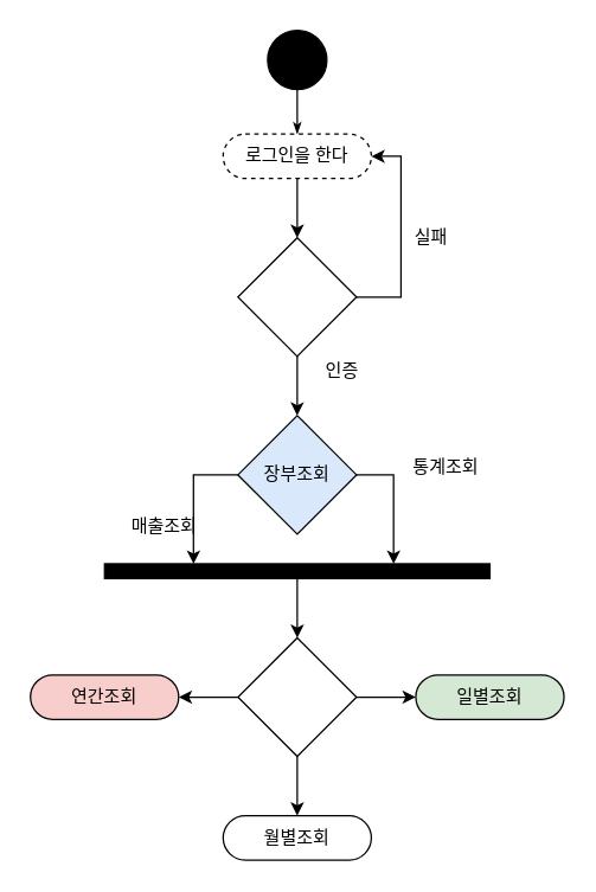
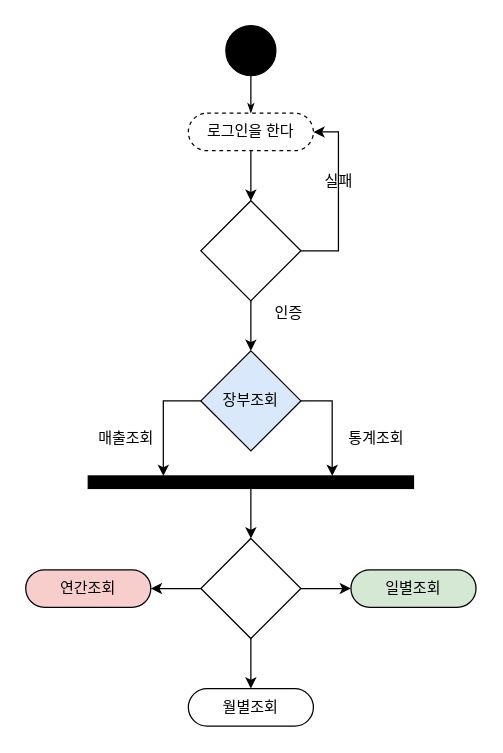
  <mxCell id="0" />
  <mxCell id="1" parent="0" />
  <mxCell id="2" style="edgeStyle=orthogonalEdgeStyle;rounded=0;orthogonalLoop=1;jettySize=auto;html=1;" edge="1" parent="1" source="3"><mxGeometry relative="1" as="geometry"><mxPoint x="200" y="430" as="targetPoint" /></mxGeometry></mxCell>
  <mxCell id="3" value="" style="whiteSpace=wrap;html=1;rounded=0;shadow=0;comic=0;labelBackgroundColor=none;strokeWidth=1;fillColor=#000000;fontFamily=Verdana;fontSize=12;align=center;rotation=0;" parent="1" vertex="1"><mxGeometry x="70" y="380" width="260" height="10" as="geometry" /></mxCell>
  <mxCell id="4" style="edgeStyle=orthogonalEdgeStyle;rounded=0;html=1;labelBackgroundColor=none;startArrow=none;startFill=0;startSize=5;endArrow=classicThin;endFill=1;endSize=5;jettySize=auto;orthogonalLoop=1;strokeWidth=1;fontFamily=Verdana;fontSize=12" edge="1" parent="1" source="5" target="7"><mxGeometry relative="1" as="geometry" /></mxCell>
  <mxCell id="5" value="" style="ellipse;whiteSpace=wrap;html=1;rounded=0;shadow=0;comic=0;labelBackgroundColor=none;strokeWidth=1;fillColor=#000000;fontFamily=Verdana;fontSize=12;align=center;" vertex="1" parent="1"><mxGeometry x="180" y="20" width="40" height="40" as="geometry" /></mxCell>
  <mxCell id="6" style="edgeStyle=orthogonalEdgeStyle;rounded=0;orthogonalLoop=1;jettySize=auto;html=1;" edge="1" parent="1" source="7"><mxGeometry relative="1" as="geometry"><mxPoint x="200" y="160" as="targetPoint" /></mxGeometry></mxCell>
  <mxCell id="7" value="로그인을 한다" style="rounded=1;whiteSpace=wrap;html=1;shadow=0;comic=0;labelBackgroundColor=none;strokeWidth=1;fontFamily=Verdana;fontSize=12;align=center;arcSize=50;dashed=1;" vertex="1" parent="1"><mxGeometry x="150" y="90" width="100" height="30" as="geometry" /></mxCell>
  <mxCell id="8" style="edgeStyle=orthogonalEdgeStyle;rounded=0;orthogonalLoop=1;jettySize=auto;html=1;entryX=1;entryY=0.5;entryDx=0;entryDy=0;" edge="1" parent="1" source="10" target="7"><mxGeometry relative="1" as="geometry"><Array as="points"><mxPoint x="270" y="200" /><mxPoint x="270" y="105" /></Array></mxGeometry></mxCell>
  <mxCell id="9" style="edgeStyle=orthogonalEdgeStyle;rounded=0;orthogonalLoop=1;jettySize=auto;html=1;" edge="1" parent="1" source="10"><mxGeometry relative="1" as="geometry"><mxPoint x="200" y="280" as="targetPoint" /></mxGeometry></mxCell>
  <mxCell id="10" value="" style="rhombus;whiteSpace=wrap;html=1;fillColor=#FFFFFF;" vertex="1" parent="1"><mxGeometry x="160" y="160" width="80" height="80" as="geometry" /></mxCell>
- <mxCell id="11" value="실패" style="text;html=1;align=center;verticalAlign=middle;resizable=0;points=[];;autosize=1;" vertex="1" parent="1"><mxGeometry x="270" y="150" width="40" height="20" as="geometry" /></mxCell>
+ <mxCell id="11" value="실패" style="text;html=1;align=center;verticalAlign=middle;resizable=0;points=[];;autosize=1;" vertex="1" parent="1"><mxGeometry x="250" y="135" width="40" height="20" as="geometry" /></mxCell>
  <mxCell id="12" value="인증" style="text;html=1;align=center;verticalAlign=middle;resizable=0;points=[];;autosize=1;" vertex="1" parent="1"><mxGeometry x="210" y="240" width="40" height="20" as="geometry" /></mxCell>
  <mxCell id="13" style="edgeStyle=orthogonalEdgeStyle;rounded=0;orthogonalLoop=1;jettySize=auto;html=1;entryX=0.75;entryY=0;entryDx=0;entryDy=0;" edge="1" parent="1" source="15" target="3"><mxGeometry relative="1" as="geometry"><mxPoint x="270" y="451" as="targetPoint" /><Array as="points"><mxPoint x="265" y="320" /></Array></mxGeometry></mxCell>
  <mxCell id="14" style="edgeStyle=orthogonalEdgeStyle;rounded=0;orthogonalLoop=1;jettySize=auto;html=1;" edge="1" parent="1" source="15" target="3"><mxGeometry relative="1" as="geometry"><Array as="points"><mxPoint x="130" y="320" /></Array></mxGeometry></mxCell>
  <mxCell id="15" value="장부조회" style="rhombus;whiteSpace=wrap;html=1;fillColor=#dae8fc;" vertex="1" parent="1"><mxGeometry x="160" y="280" width="80" height="80" as="geometry" /></mxCell>
- <mxCell id="16" value="통계조회" style="text;html=1;align=center;verticalAlign=middle;resizable=0;points=[];;autosize=1;" vertex="1" parent="1"><mxGeometry x="270" y="305" width="60" height="20" as="geometry" /></mxCell>
- <mxCell id="17" value="매출조회" style="text;html=1;align=center;verticalAlign=middle;resizable=0;points=[];;autosize=1;" vertex="1" parent="1"><mxGeometry x="80" y="345" width="60" height="20" as="geometry" /></mxCell>
+ <mxCell id="16" value="통계조회" style="text;html=1;align=center;verticalAlign=middle;resizable=0;points=[];;autosize=1;" vertex="1" parent="1"><mxGeometry x="270" y="340" width="60" height="20" as="geometry" /></mxCell>
+ <mxCell id="17" value="매출조회" style="text;html=1;align=center;verticalAlign=middle;resizable=0;points=[];;autosize=1;" vertex="1" parent="1"><mxGeometry x="70" y="340" width="60" height="20" as="geometry" /></mxCell>
  <mxCell id="18" style="edgeStyle=orthogonalEdgeStyle;rounded=0;orthogonalLoop=1;jettySize=auto;html=1;" edge="1" parent="1" source="21"><mxGeometry relative="1" as="geometry"><mxPoint x="120" y="470" as="targetPoint" /></mxGeometry></mxCell>
  <mxCell id="19" style="edgeStyle=orthogonalEdgeStyle;rounded=0;orthogonalLoop=1;jettySize=auto;html=1;" edge="1" parent="1" source="21"><mxGeometry relative="1" as="geometry"><mxPoint x="280" y="470" as="targetPoint" /></mxGeometry></mxCell>
  <mxCell id="20" style="edgeStyle=orthogonalEdgeStyle;rounded=0;orthogonalLoop=1;jettySize=auto;html=1;" edge="1" parent="1" source="21"><mxGeometry relative="1" as="geometry"><mxPoint x="200" y="550" as="targetPoint" /></mxGeometry></mxCell>
  <mxCell id="21" value="" style="rhombus;whiteSpace=wrap;html=1;fillColor=#FFFFFF;" vertex="1" parent="1"><mxGeometry x="160" y="430" width="80" height="80" as="geometry" /></mxCell>
  <mxCell id="22" value="일별조회" style="rounded=1;whiteSpace=wrap;html=1;shadow=0;comic=0;labelBackgroundColor=none;strokeWidth=1;fontFamily=Verdana;fontSize=12;align=center;arcSize=50;fillColor=#d5e8d4;" vertex="1" parent="1"><mxGeometry x="280" y="455" width="100" height="30" as="geometry" /></mxCell>
  <mxCell id="23" value="연간조회" style="rounded=1;whiteSpace=wrap;html=1;shadow=0;comic=0;labelBackgroundColor=none;strokeWidth=1;fontFamily=Verdana;fontSize=12;align=center;arcSize=50;fillColor=#f8cecc;" vertex="1" parent="1"><mxGeometry x="20" y="455" width="100" height="30" as="geometry" /></mxCell>
  <mxCell id="24" value="월별조회" style="rounded=1;whiteSpace=wrap;html=1;shadow=0;comic=0;labelBackgroundColor=none;strokeWidth=1;fontFamily=Verdana;fontSize=12;align=center;arcSize=50;" vertex="1" parent="1"><mxGeometry x="150" y="550" width="100" height="30" as="geometry" /></mxCell>
